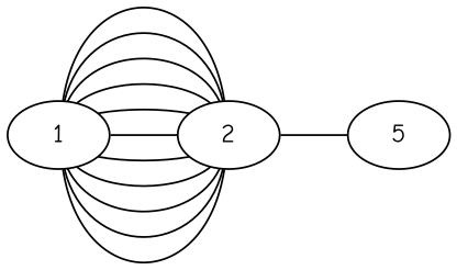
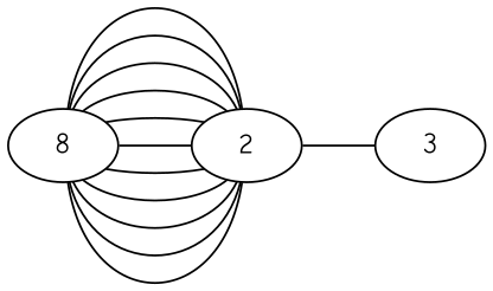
  graph {
    fontname="Comic Neue"
    rankdir=LR
    node [fontname="Comic Neue"]
    edge [fontname="Comic Neue"]
-   1
+   1 [label=8]
    2
-   3 [label=5]
+   3
    1 -- 2
    1 -- 2
    1 -- 2
    1 -- 2
    1 -- 2
    1 -- 2
    1 -- 2
    1 -- 2
    1 -- 2
    1 -- 2
    1 -- 2
    2 -- 3
  }
